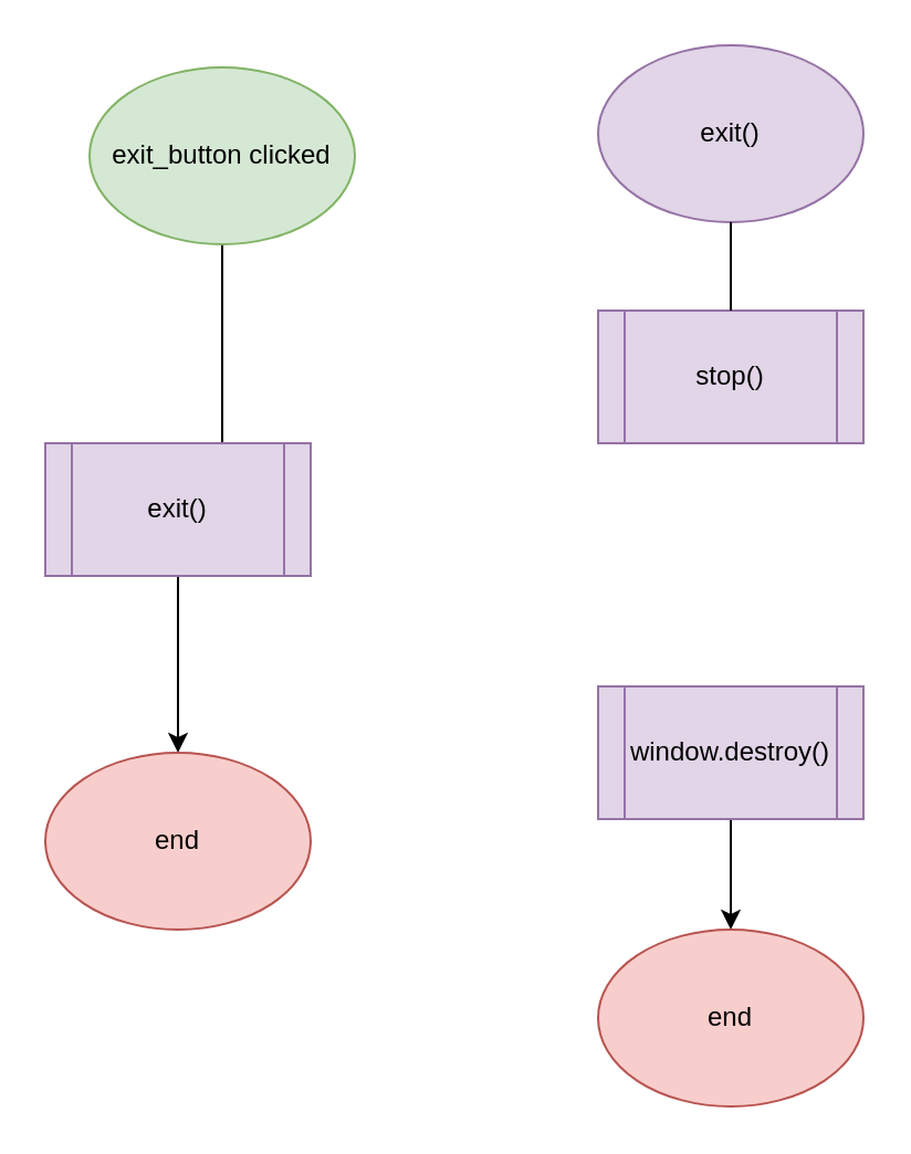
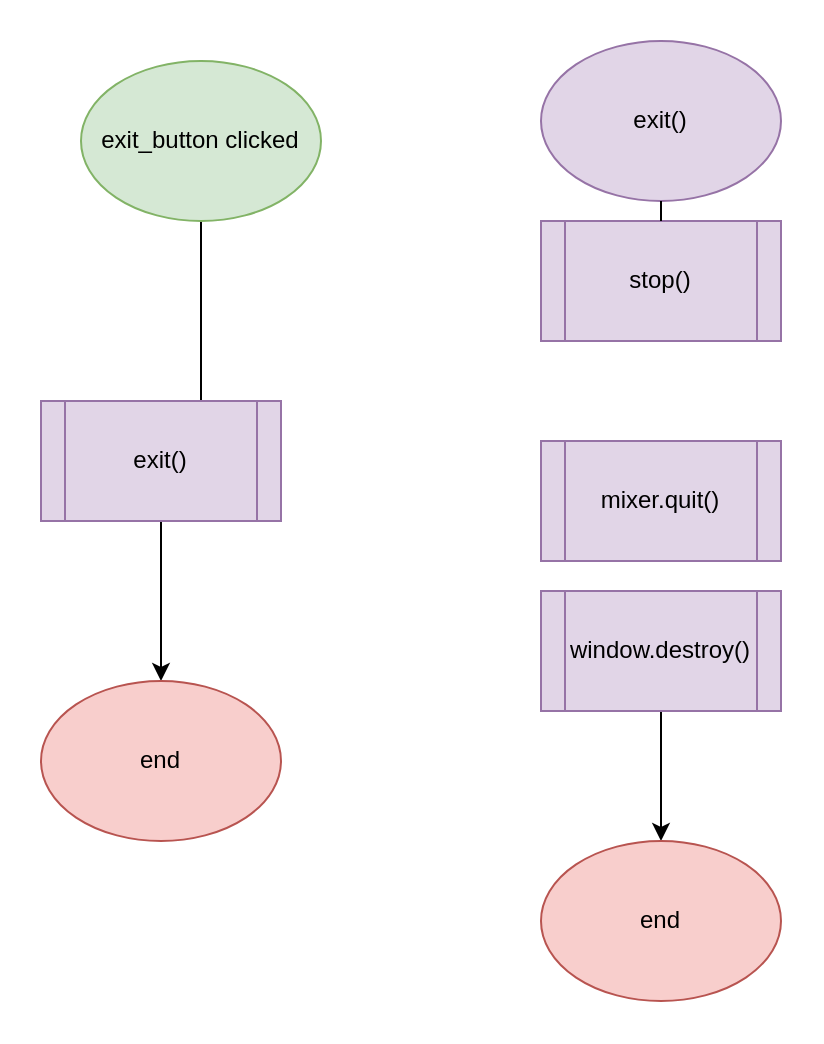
  <mxCell id="0" />
  <mxCell id="1" parent="0" />
  <mxCell id="2" style="edgeStyle=orthogonalEdgeStyle;rounded=0;orthogonalLoop=1;jettySize=auto;html=1;exitX=0.5;exitY=1;exitDx=0;exitDy=0;entryX=0.5;entryY=0;entryDx=0;entryDy=0;" edge="1" parent="1" source="3" target="4"><mxGeometry relative="1" as="geometry" /></mxCell>
  <mxCell id="3" value="exit_button clicked" style="ellipse;whiteSpace=wrap;html=1;fillColor=#d5e8d4;strokeColor=#82b366;" vertex="1" parent="1"><mxGeometry x="40" y="30" width="120" height="80" as="geometry" /></mxCell>
  <mxCell id="4" value="end" style="ellipse;whiteSpace=wrap;html=1;fillColor=#f8cecc;strokeColor=#b85450;" vertex="1" parent="1"><mxGeometry x="20" y="340" width="120" height="80" as="geometry" /></mxCell>
  <mxCell id="5" value="exit()" style="shape=process;whiteSpace=wrap;html=1;backgroundOutline=1;fillColor=#e1d5e7;strokeColor=#9673a6;" vertex="1" parent="1"><mxGeometry x="20" y="200" width="120" height="60" as="geometry" /></mxCell>
  <mxCell id="6" style="edgeStyle=orthogonalEdgeStyle;rounded=0;orthogonalLoop=1;jettySize=auto;html=1;exitX=0.5;exitY=1;exitDx=0;exitDy=0;entryX=0.5;entryY=0;entryDx=0;entryDy=0;startArrow=none;" edge="1" parent="1" source="12" target="8"><mxGeometry relative="1" as="geometry" /></mxCell>
  <mxCell id="7" value="exit()" style="ellipse;whiteSpace=wrap;html=1;fillColor=#e1d5e7;strokeColor=#9673a6;" vertex="1" parent="1"><mxGeometry x="270" y="20" width="120" height="80" as="geometry" /></mxCell>
  <mxCell id="8" value="end" style="ellipse;whiteSpace=wrap;html=1;fillColor=#f8cecc;strokeColor=#b85450;" vertex="1" parent="1"><mxGeometry x="270" y="420" width="120" height="80" as="geometry" /></mxCell>
- <mxCell id="9" value="stop()" style="shape=process;whiteSpace=wrap;html=1;backgroundOutline=1;fillColor=#e1d5e7;strokeColor=#9673a6;" vertex="1" parent="1"><mxGeometry x="270" y="140" width="120" height="60" as="geometry" /></mxCell>
+ <mxCell id="9" value="stop()" style="shape=process;whiteSpace=wrap;html=1;backgroundOutline=1;fillColor=#e1d5e7;strokeColor=#9673a6;" vertex="1" parent="1"><mxGeometry x="270" y="110" width="120" height="60" as="geometry" /></mxCell>
  <mxCell id="10" value="" style="edgeStyle=orthogonalEdgeStyle;rounded=0;orthogonalLoop=1;jettySize=auto;html=1;exitX=0.5;exitY=1;exitDx=0;exitDy=0;entryX=0.5;entryY=0;entryDx=0;entryDy=0;endArrow=none;" edge="1" parent="1" source="7" target="9"><mxGeometry relative="1" as="geometry"><mxPoint x="330" y="100" as="sourcePoint" /><mxPoint x="330" y="420" as="targetPoint" /></mxGeometry></mxCell>
- <mxCell id="12" value="window.destroy()" style="shape=process;whiteSpace=wrap;html=1;backgroundOutline=1;fillColor=#e1d5e7;strokeColor=#9673a6;" vertex="1" parent="1"><mxGeometry x="270" y="310" width="120" height="60" as="geometry" /></mxCell>
+ <mxCell id="11" value="mixer.quit()" style="shape=process;whiteSpace=wrap;html=1;backgroundOutline=1;fillColor=#e1d5e7;strokeColor=#9673a6;" vertex="1" parent="1"><mxGeometry x="270" y="220" width="120" height="60" as="geometry" /></mxCell>
+ <mxCell id="12" value="window.destroy()" style="shape=process;whiteSpace=wrap;html=1;backgroundOutline=1;fillColor=#e1d5e7;strokeColor=#9673a6;" vertex="1" parent="1"><mxGeometry x="270" y="295" width="120" height="60" as="geometry" /></mxCell>
